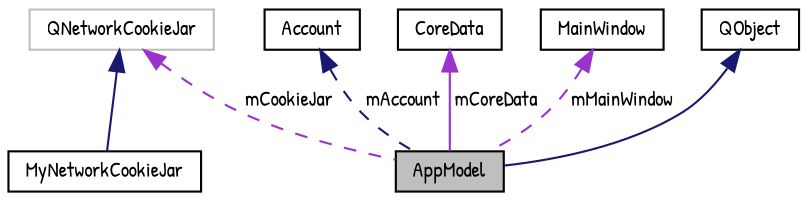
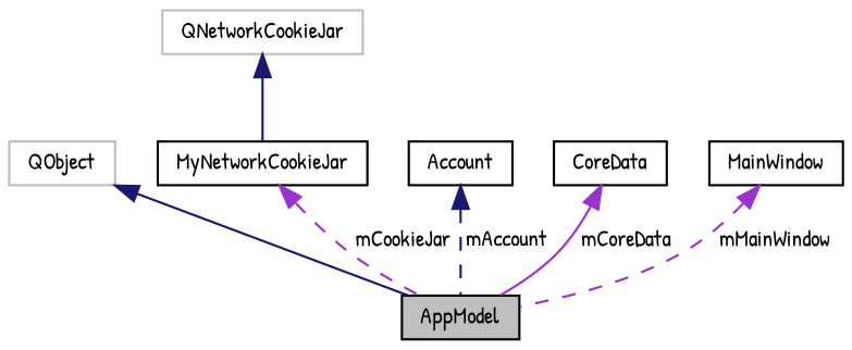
  digraph {
    fontname="Patrick Hand"
    node [color=black fillcolor=white fontname="Patrick Hand" fontsize=10 shape=record style=filled]
    edge [color=midnightblue dir=back fontname="Patrick Hand" fontsize=10 labelfontname=Helvetica labelfontsize=10 style=solid]
    n1 [fillcolor=grey75 fontcolor=black height=0.2 label=AppModel width=0.4]
-   n2 [height=0.2 label=QObject width=0.4]
+   n2 [color=grey75 height=0.2 label=QObject width=0.4]
    n3 [height=0.2 label=MyNetworkCookieJar width=0.4]
    n4 [color=grey75 height=0.2 label=QNetworkCookieJar width=0.4]
    n5 [height=0.2 label=Account width=0.4]
    n6 [height=0.2 label=CoreData width=0.4]
    n7 [height=0.2 label=MainWindow width=0.4]
    n2 -> n1
-   n4 -> n1 [color=darkorchid3 label=" mCookieJar" style=dashed]
+   n3 -> n1 [color=darkorchid3 label=" mCookieJar" style=dashed]
    n4 -> n3
    n5 -> n1 [label=" mAccount" style=dashed]
    n6 -> n1 [color=darkorchid3 label=" mCoreData"]
    n7 -> n1 [color=darkorchid3 label=" mMainWindow" style=dashed]
  }
